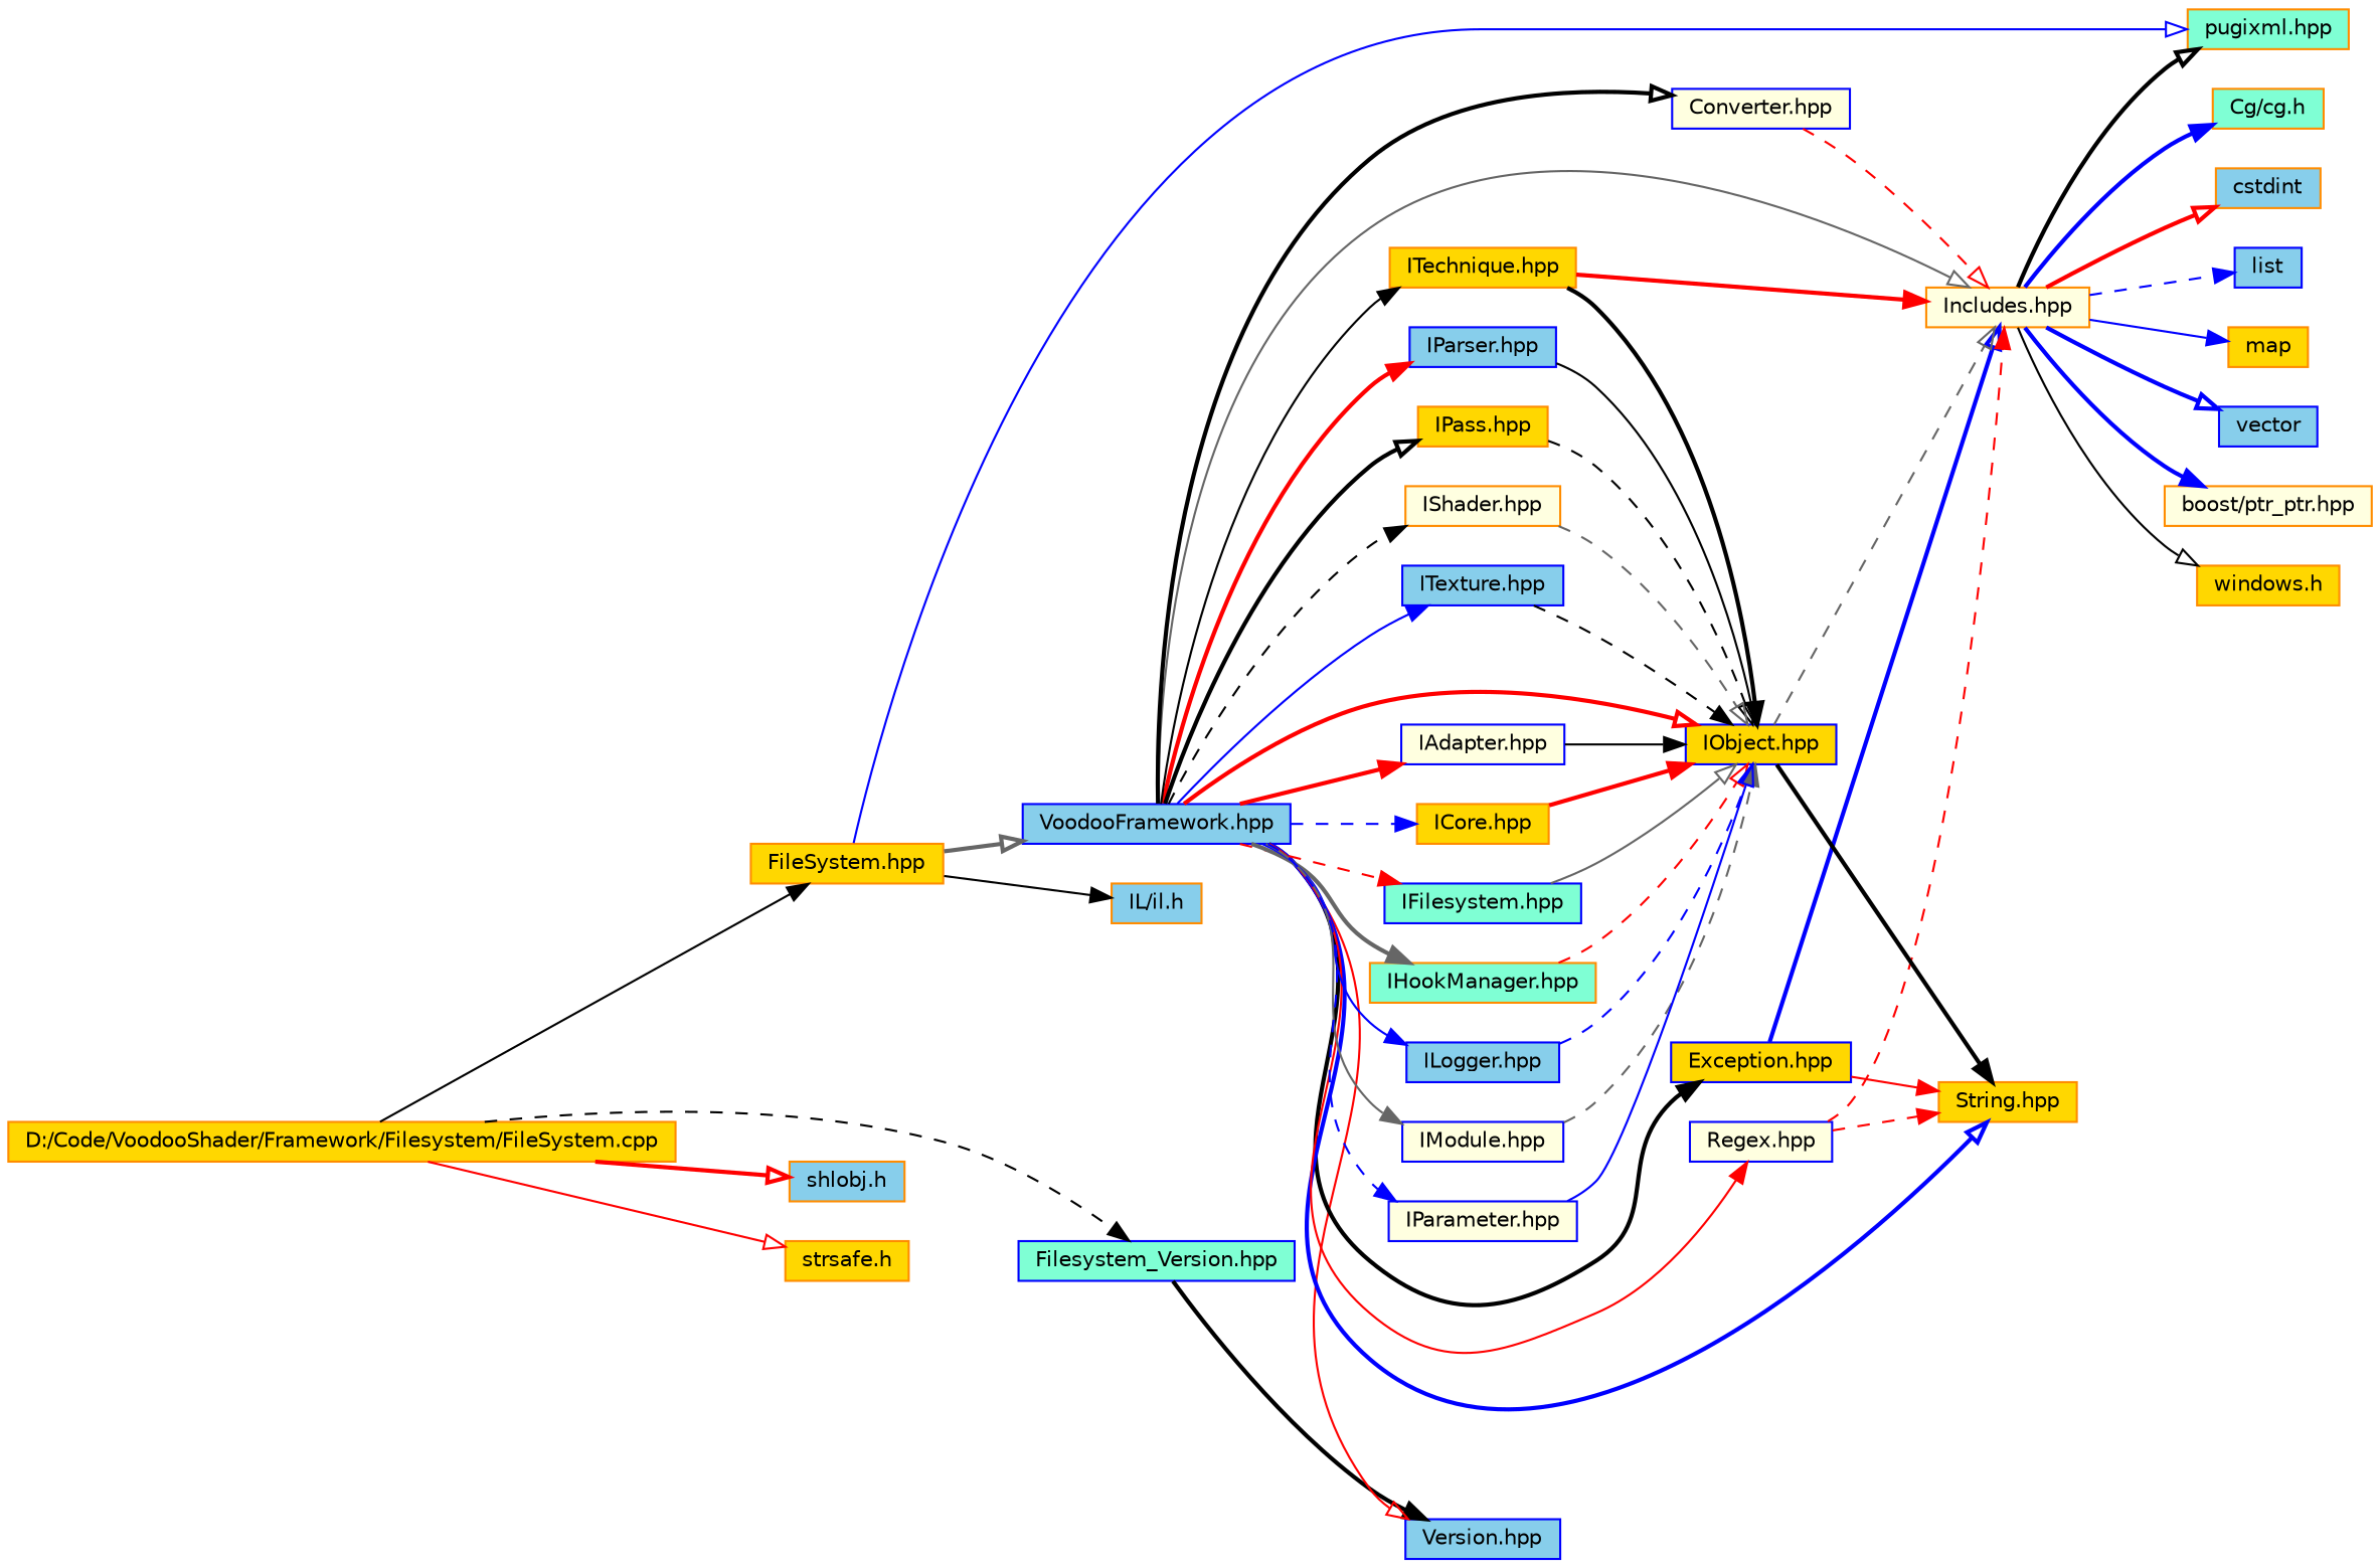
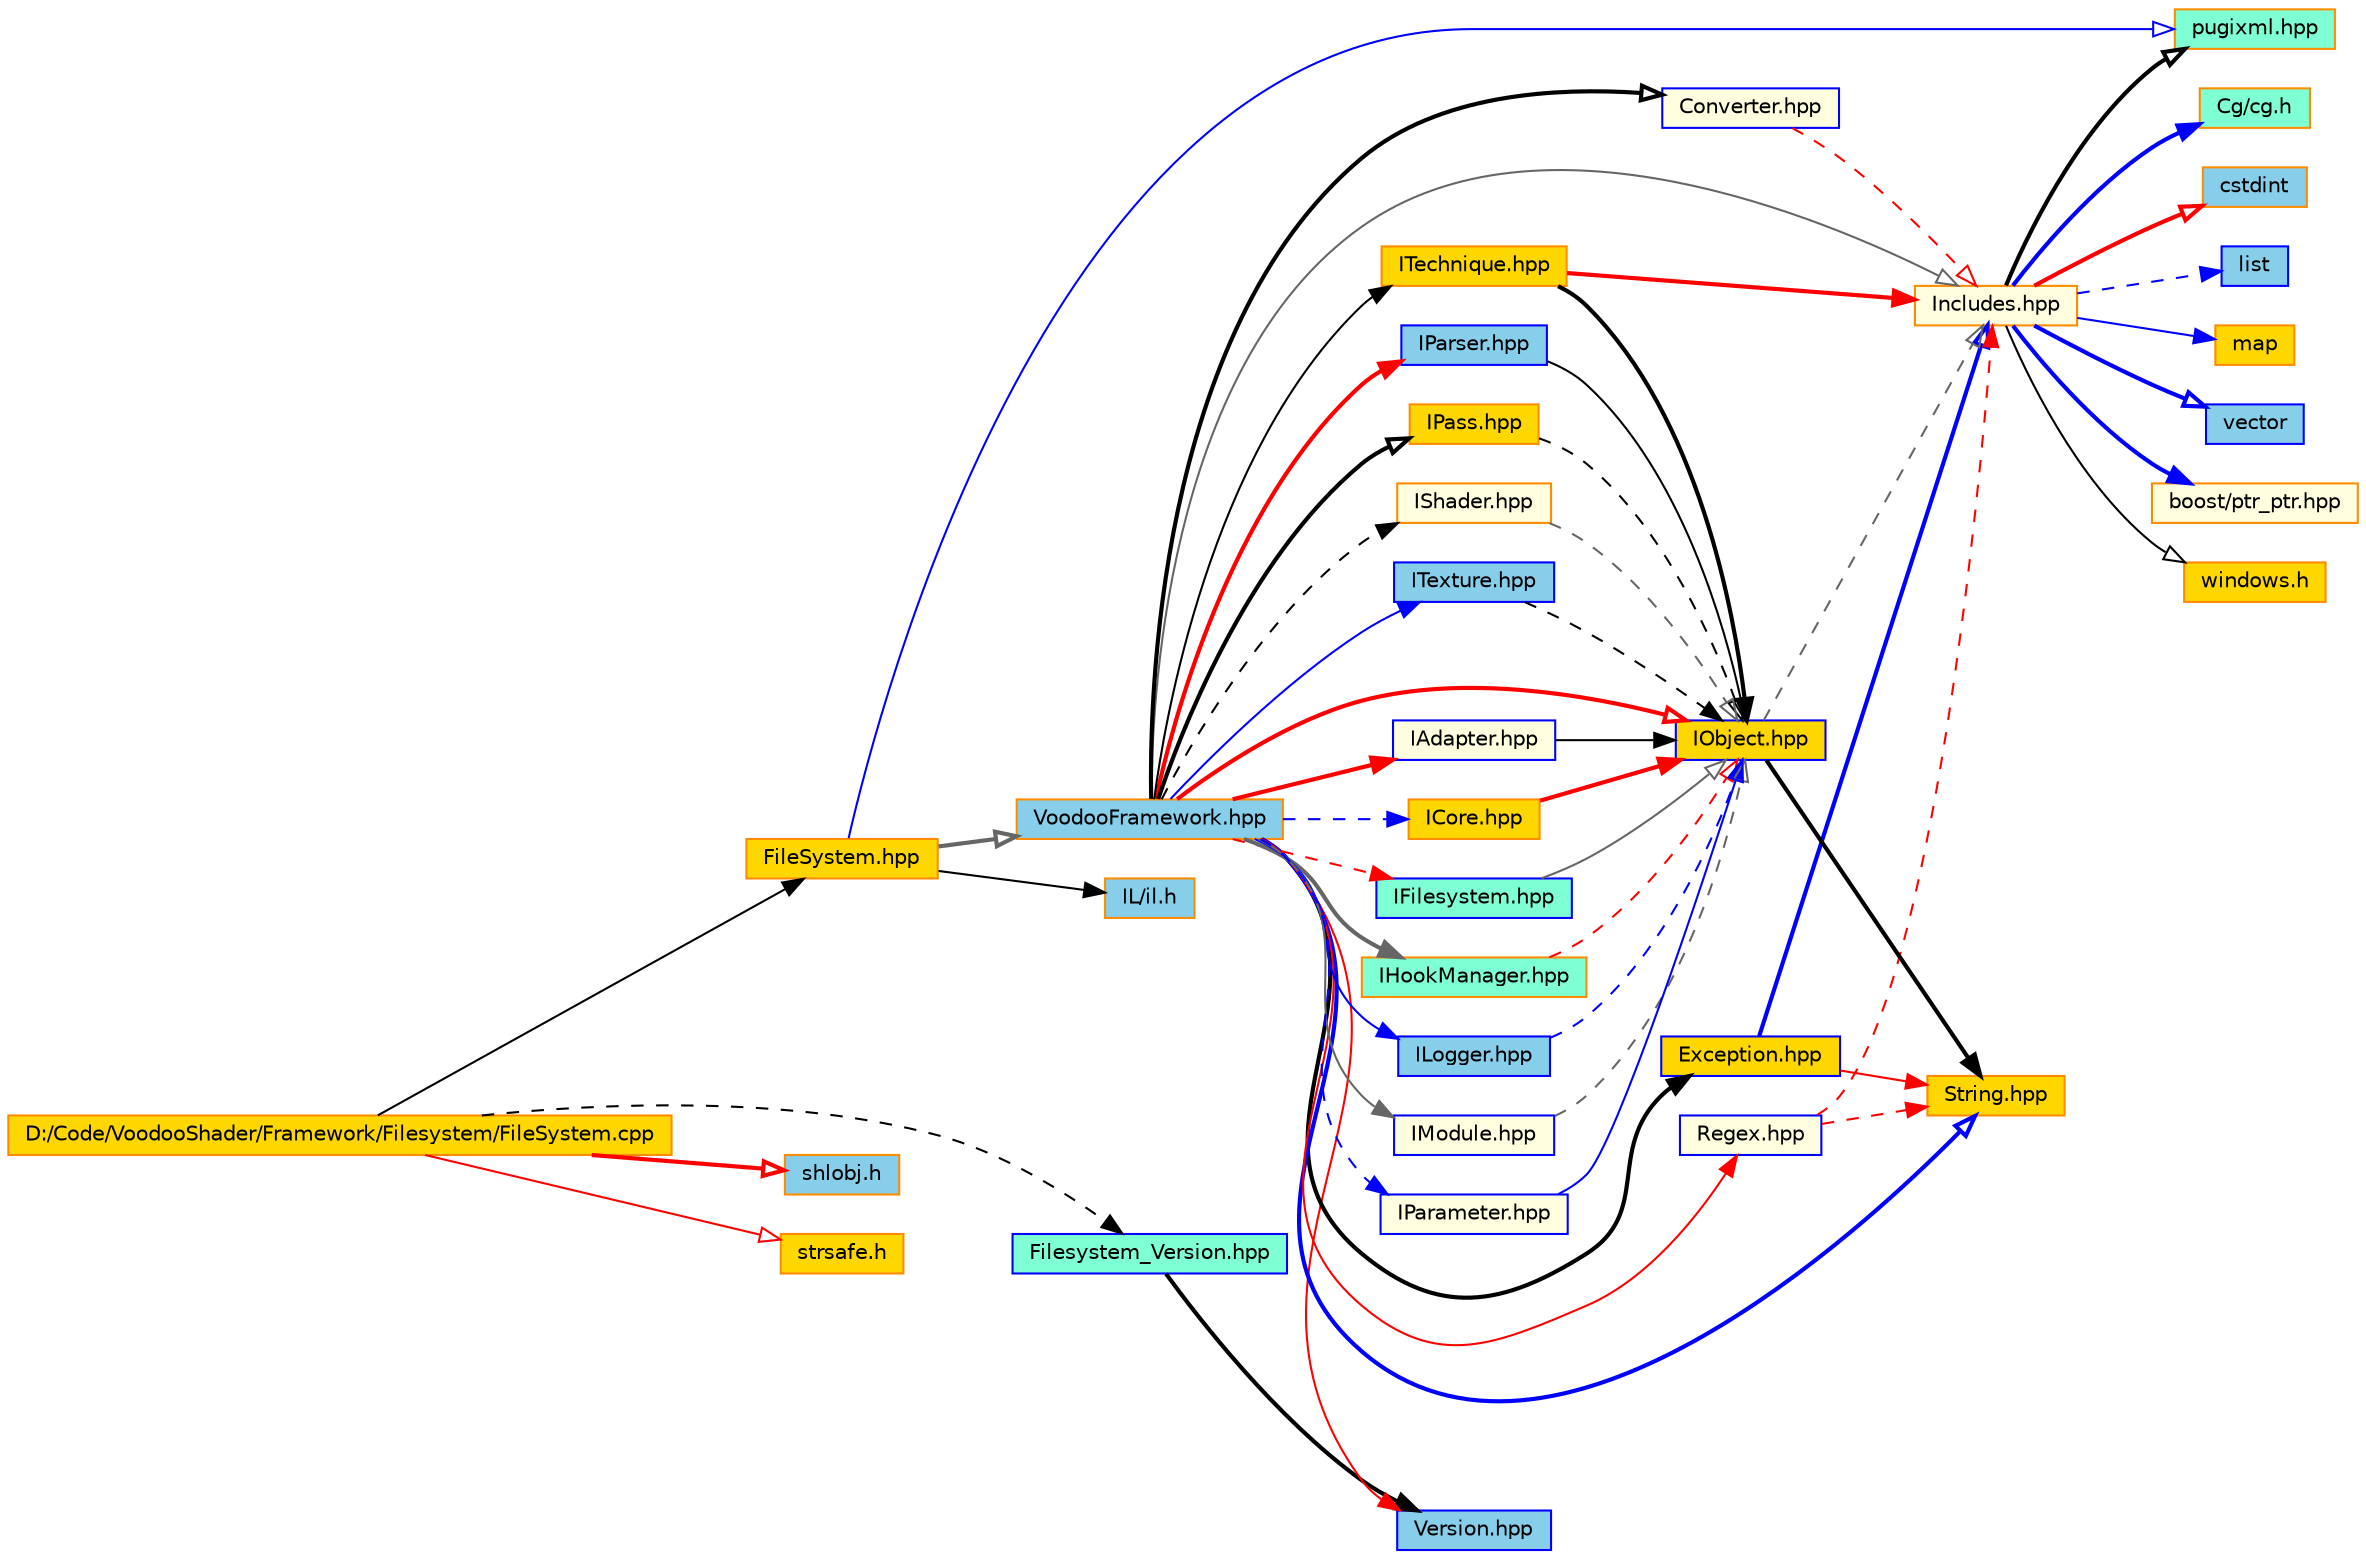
  digraph {
    rankdir=LR
    node [color=darkorange fillcolor=gold fontname=Helvetica fontsize=10 shape=record style=filled]
    edge [arrowhead=normal color=black fontname=Helvetica fontsize=10 labelfontname=Helvetica labelfontsize=10 style=bold]
    n1 [fontcolor=black height=0.2 label="D:/Code/VoodooShader/Framework/Filesystem/FileSystem.cpp" width=0.4]
    n2 [height=0.2 label="FileSystem.hpp" width=0.4]
    n3 [color=blue fillcolor=aquamarine height=0.2 label="Filesystem_Version.hpp" width=0.4]
    n4 [fillcolor=skyblue height=0.2 label="shlobj.h" width=0.4]
    n5 [height=0.2 label="strsafe.h" width=0.4]
    n6 [fillcolor=skyblue height=0.2 label="IL/il.h" width=0.4]
    n7 [fillcolor=aquamarine height=0.2 label="pugixml.hpp" width=0.4]
-   n8 [color=blue fillcolor=skyblue height=0.2 label="VoodooFramework.hpp" width=0.4]
+   n8 [fillcolor=skyblue height=0.2 label="VoodooFramework.hpp" width=0.4]
    n9 [color=blue fillcolor=skyblue height=0.2 label="Version.hpp" width=0.4]
    n10 [fillcolor=lightyellow height=0.2 label="Includes.hpp" width=0.4]
    n11 [color=blue fillcolor=lightyellow height=0.2 label="Converter.hpp" width=0.4]
    n12 [color=blue height=0.2 label="Exception.hpp" width=0.4]
    n13 [height=0.2 label="String.hpp" width=0.4]
    n14 [color=blue fillcolor=lightyellow height=0.2 label="Regex.hpp" width=0.4]
    n15 [color=blue fillcolor=lightyellow height=0.2 label="IAdapter.hpp" width=0.4]
    n16 [color=blue height=0.2 label="IObject.hpp" width=0.4]
    n17 [height=0.2 label="ICore.hpp" width=0.4]
    n18 [color=blue fillcolor=aquamarine height=0.2 label="IFilesystem.hpp" width=0.4]
    n19 [fillcolor=aquamarine height=0.2 label="IHookManager.hpp" width=0.4]
    n20 [color=blue fillcolor=skyblue height=0.2 label="ILogger.hpp" width=0.4]
    n21 [color=blue fillcolor=lightyellow height=0.2 label="IModule.hpp" width=0.4]
    n22 [color=blue fillcolor=lightyellow height=0.2 label="IParameter.hpp" width=0.4]
    n23 [color=blue fillcolor=skyblue height=0.2 label="IParser.hpp" width=0.4]
    n24 [height=0.2 label="IPass.hpp" width=0.4]
    n25 [fillcolor=lightyellow height=0.2 label="IShader.hpp" width=0.4]
    n26 [height=0.2 label="ITechnique.hpp" width=0.4]
    n27 [color=blue fillcolor=skyblue height=0.2 label="ITexture.hpp" width=0.4]
    n28 [fillcolor=skyblue height=0.2 label=cstdint width=0.4]
    n29 [color=blue fillcolor=skyblue height=0.2 label=list width=0.4]
    n30 [height=0.2 label=map width=0.4]
    n31 [color=blue fillcolor=skyblue height=0.2 label=vector width=0.4]
    n32 [fillcolor=lightyellow height=0.2 label="boost/ptr_ptr.hpp" width=0.4]
    n33 [height=0.2 label="windows.h" width=0.4]
    n34 [fillcolor=aquamarine height=0.2 label="Cg/cg.h" width=0.4]
    n1 -> n2 [style=solid]
    n1 -> n3 [style=dashed]
    n1 -> n4 [arrowhead=onormal color=red]
    n1 -> n5 [arrowhead=onormal color=red style=solid]
    n2 -> n6 [style=solid]
    n2 -> n7 [arrowhead=onormal color=blue style=solid]
    n2 -> n8 [arrowhead=onormal color=gray40]
    n3 -> n9
-   n8 -> n9 [arrowhead=onormal color=red style=solid]
+   n8 -> n9 [color=red style=solid]
    n8 -> n10 [arrowhead=onormal color=gray40 style=solid]
    n8 -> n11 [arrowhead=onormal]
    n8 -> n12
    n8 -> n13 [arrowhead=onormal color=blue]
    n8 -> n14 [color=red style=solid]
    n8 -> n15 [color=red]
    n8 -> n16 [arrowhead=onormal color=red]
    n8 -> n17 [color=blue style=dashed]
    n8 -> n18 [color=red style=dashed]
    n8 -> n19 [color=gray40]
    n8 -> n20 [color=blue style=solid]
    n8 -> n21 [color=gray40 style=solid]
    n8 -> n22 [color=blue style=dashed]
    n8 -> n23 [color=red]
    n8 -> n24 [arrowhead=onormal]
    n8 -> n25 [style=dashed]
    n8 -> n26 [style=solid]
    n8 -> n27 [color=blue style=solid]
    n10 -> n7 [arrowhead=onormal]
    n10 -> n28 [arrowhead=onormal color=red]
    n10 -> n29 [color=blue style=dashed]
    n10 -> n30 [color=blue style=solid]
    n10 -> n31 [arrowhead=onormal color=blue]
    n10 -> n32 [color=blue]
    n10 -> n33 [arrowhead=onormal style=solid]
    n10 -> n34 [color=blue]
    n11 -> n10 [arrowhead=onormal color=red style=dashed]
    n12 -> n10 [arrowhead=onormal color=blue]
    n12 -> n13 [color=red style=solid]
    n14 -> n10 [color=red style=dashed]
    n14 -> n13 [color=red style=dashed]
    n15 -> n16 [style=solid]
    n16 -> n10 [arrowhead=onormal color=gray40 style=dashed]
    n16 -> n13
    n17 -> n16 [color=red]
    n18 -> n16 [arrowhead=onormal color=gray40 style=solid]
    n19 -> n16 [arrowhead=onormal color=red style=dashed]
    n20 -> n16 [color=blue style=dashed]
-   n21 -> n16 [color=gray40 style=dashed]
+   n21 -> n16 [arrowhead=onormal color=gray40 style=dashed]
    n22 -> n16 [arrowhead=onormal color=blue style=solid]
    n23 -> n16 [arrowhead=onormal style=solid]
    n24 -> n16 [arrowhead=onormal style=dashed]
    n25 -> n16 [arrowhead=onormal color=gray40 style=dashed]
    n26 -> n10 [color=red]
    n26 -> n16
    n27 -> n16 [style=dashed]
  }
